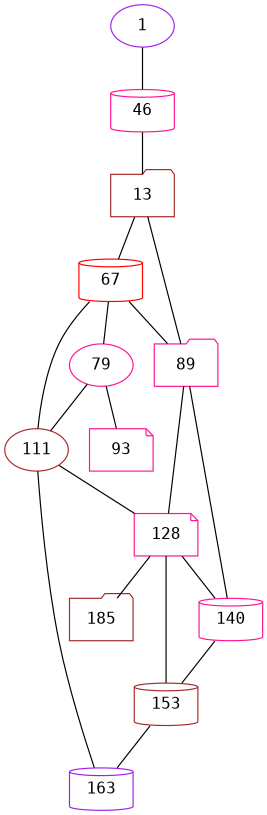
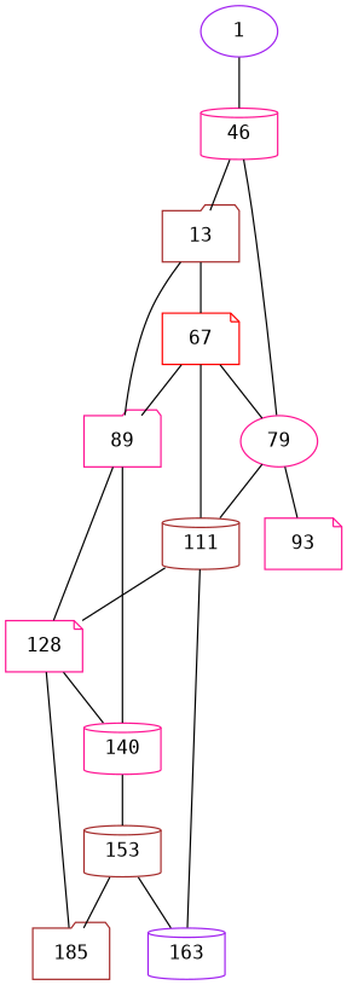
  graph {
    fontname="DejaVu Sans Mono"
    node [color=deeppink fontname="DejaVu Sans Mono" shape=cylinder]
    edge [fontname="DejaVu Sans Mono"]
    1 [color=purple shape=ellipse]
    46
    13 [color=brown shape=folder]
    79 [shape=ellipse]
-   67 [color=red]
+   67 [color=red shape=note]
    89 [shape=folder]
-   111 [color=brown shape=ellipse]
+   111 [color=brown]
    93 [shape=note]
    128 [shape=note]
    140
    163 [color=purple]
    185 [color=brown shape=folder]
    153 [color=brown]
    1 -- 46
    46 -- 13
+   46 -- 79
    13 -- 67
    13 -- 89
    79 -- 111
    79 -- 93
    67 -- 79
    67 -- 89
    67 -- 111
    89 -- 128
    89 -- 140
    111 -- 128
    111 -- 163
    128 -- 140
    128 -- 185
    140 -- 153
    153 -- 163
-   153 -- 128
+   153 -- 185
  }
